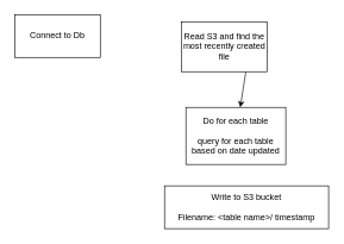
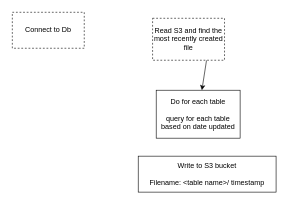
  <mxCell id="0" />
  <mxCell id="1" parent="0" />
- <mxCell id="2" value="Connect to Db" style="rounded=0;whiteSpace=wrap;html=1;" vertex="1" parent="1"><mxGeometry x="20" y="20" width="120" height="60" as="geometry" /></mxCell>
+ <mxCell id="2" value="Connect to Db" style="rounded=0;whiteSpace=wrap;html=1;dashed=1;" vertex="1" parent="1"><mxGeometry x="20" y="20" width="120" height="60" as="geometry" /></mxCell>
  <mxCell id="3" style="edgeStyle=none;html=1;exitX=0.75;exitY=1;exitDx=0;exitDy=0;" edge="1" parent="1" source="4" target="6"><mxGeometry relative="1" as="geometry" /></mxCell>
- <mxCell id="4" value="Read S3 and find the most recently created file" style="rounded=0;whiteSpace=wrap;html=1;" vertex="1" parent="1"><mxGeometry x="254" y="30" width="120" height="70" as="geometry" /></mxCell>
+ <mxCell id="4" value="Read S3 and find the most recently created file" style="rounded=0;whiteSpace=wrap;html=1;dashed=1;" vertex="1" parent="1"><mxGeometry x="254" y="30" width="120" height="70" as="geometry" /></mxCell>
  <mxCell id="5" value="Write to S3 bucket&lt;br&gt;&lt;br&gt;Filename: &amp;lt;table name&amp;gt;/ timestamp" style="rounded=0;whiteSpace=wrap;html=1;" vertex="1" parent="1"><mxGeometry x="230" y="260" width="230" height="60" as="geometry" /></mxCell>
  <mxCell id="6" value="Do for each table&lt;br&gt;&lt;br&gt;query for each table based on date updated" style="rounded=0;whiteSpace=wrap;html=1;" vertex="1" parent="1"><mxGeometry x="260" y="150" width="140" height="80" as="geometry" /></mxCell>
